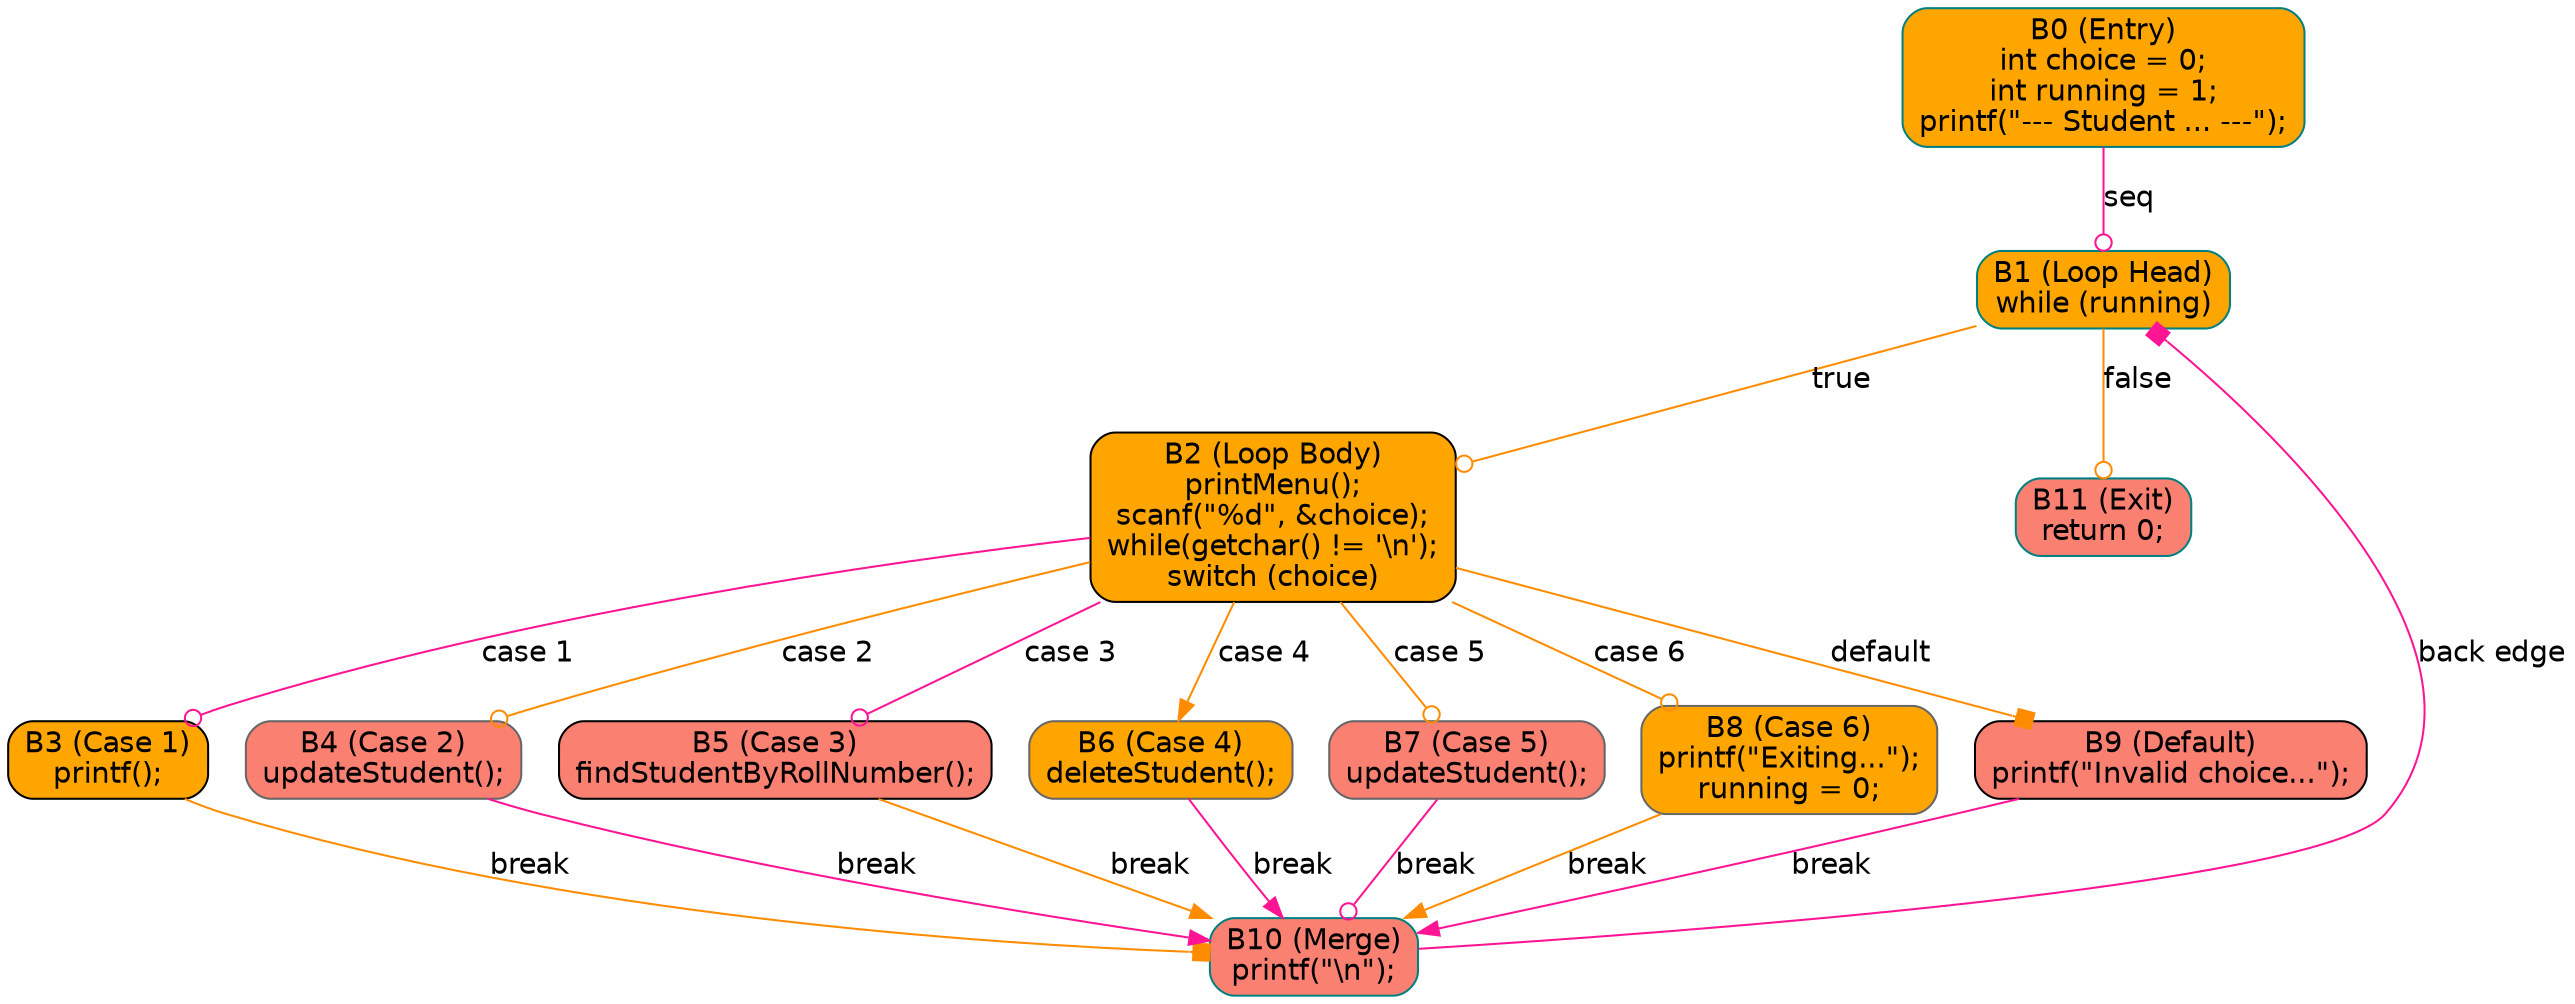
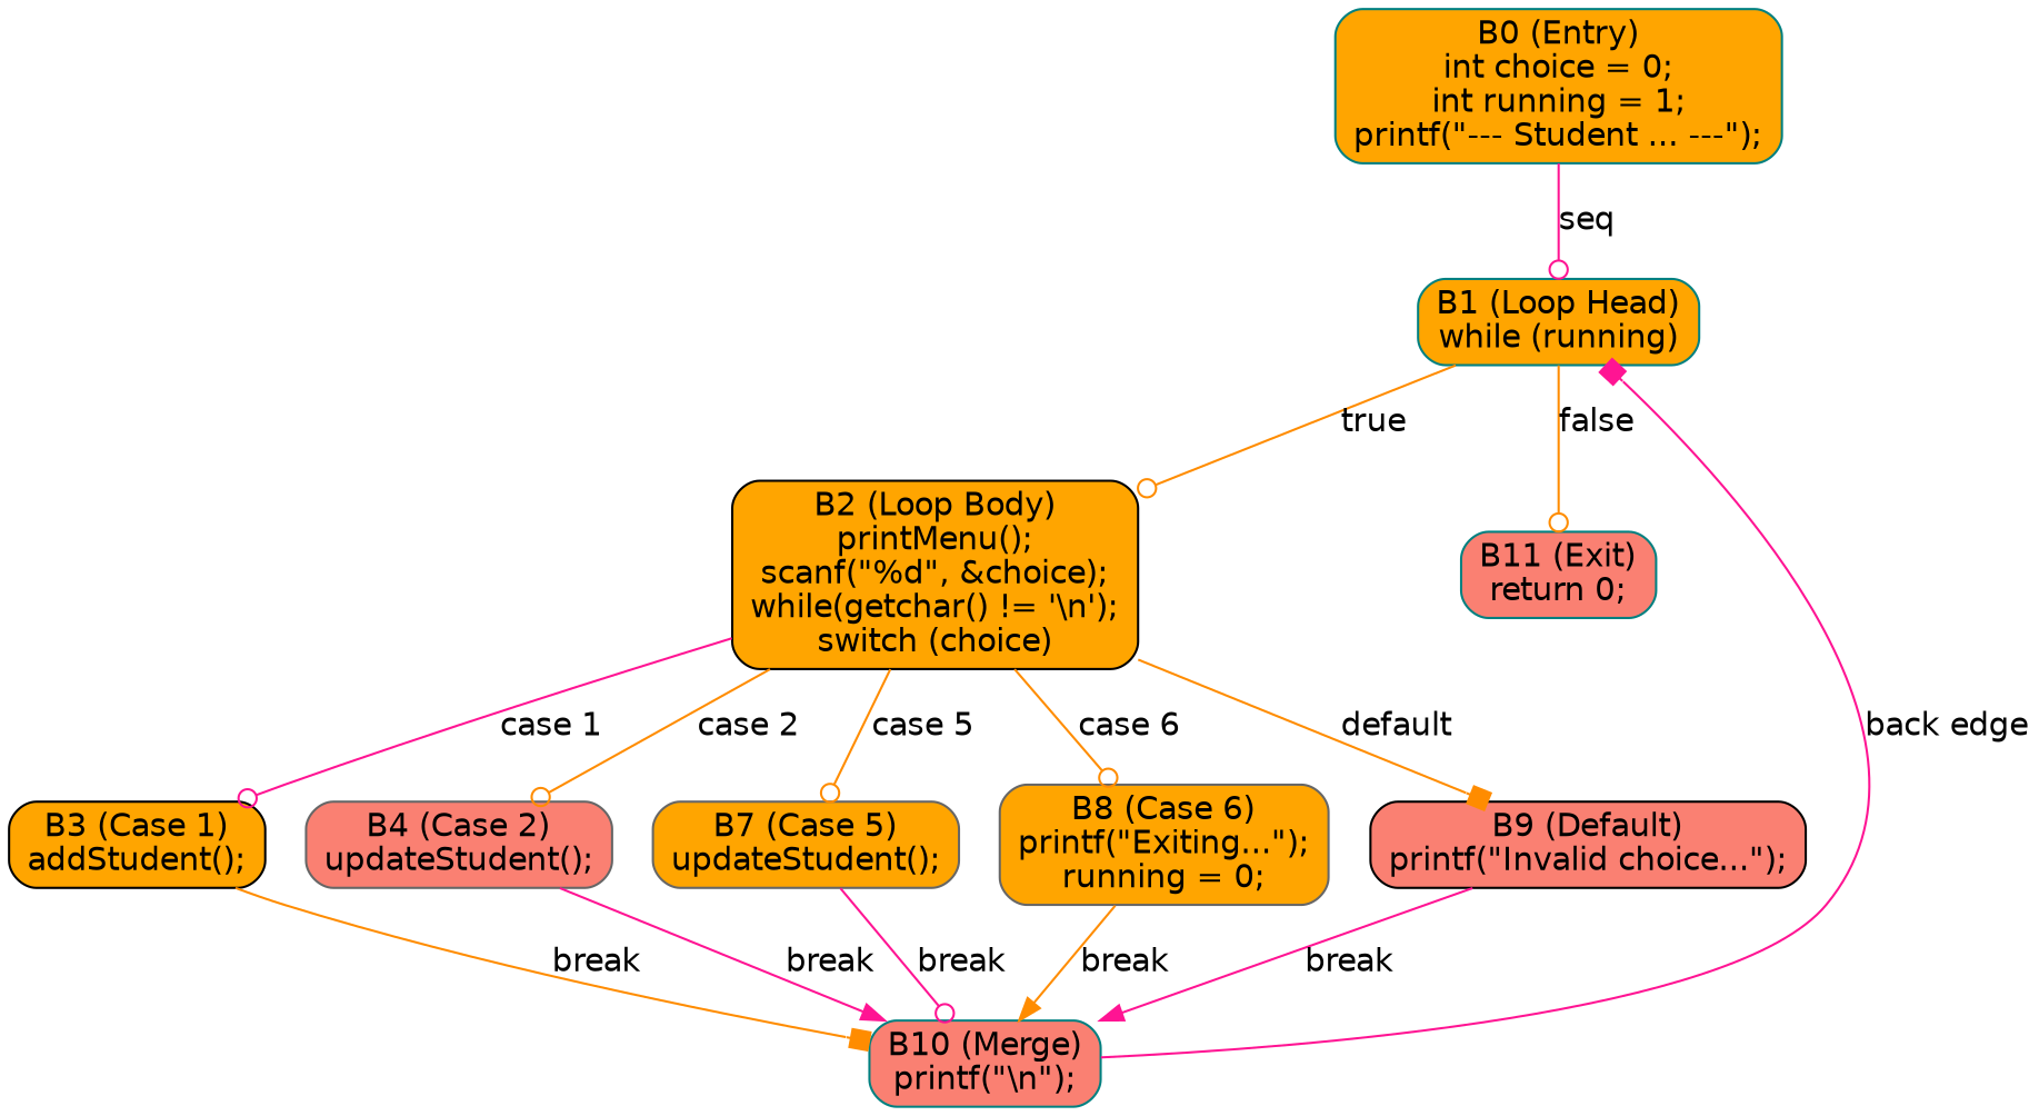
  digraph {
    fontname=Helvetica
    node [color=teal fillcolor=orange fontname=Helvetica shape=box style="rounded,filled"]
    edge [arrowhead=odot color=darkorange fontname=Helvetica]
    n1 [label="B0 (Entry)\nint choice = 0;\nint running = 1;\nprintf(\"--- Student ... ---\");"]
    n2 [label="B1 (Loop Head)\nwhile (running)"]
    n3 [color=black label="B2 (Loop Body)\nprintMenu();\nscanf(\"%d\", &choice);\nwhile(getchar() != '\\n');\nswitch (choice)"]
    n4 [fillcolor=salmon label="B11 (Exit)\nreturn 0;"]
-   n5 [color=black label="B3 (Case 1)\nprintf();"]
+   n5 [color=black label="B3 (Case 1)\naddStudent();"]
    n6 [color=gray40 fillcolor=salmon label="B4 (Case 2)\nupdateStudent();"]
-   n7 [color=black fillcolor=salmon label="B5 (Case 3)\nfindStudentByRollNumber();"]
-   n8 [color=gray40 label="B6 (Case 4)\ndeleteStudent();"]
-   n9 [color=gray40 fillcolor=salmon label="B7 (Case 5)\nupdateStudent();"]
+   n9 [color=gray40 label="B7 (Case 5)\nupdateStudent();"]
    n10 [color=gray40 label="B8 (Case 6)\nprintf(\"Exiting...\");\nrunning = 0;"]
    n11 [color=black fillcolor=salmon label="B9 (Default)\nprintf(\"Invalid choice...\");"]
    n12 [fillcolor=salmon label="B10 (Merge)\nprintf(\"\\n\");"]
    n1 -> n2 [color=deeppink label=seq]
    n2 -> n3 [label=true]
    n2 -> n4 [label=false]
    n3 -> n5 [color=deeppink label="case 1"]
    n3 -> n6 [label="case 2"]
-   n3 -> n7 [color=deeppink label="case 3"]
-   n3 -> n8 [arrowhead=normal label="case 4"]
    n3 -> n9 [label="case 5"]
    n3 -> n10 [label="case 6"]
    n3 -> n11 [arrowhead=box label=default]
    n5 -> n12 [arrowhead=box label=break]
    n6 -> n12 [arrowhead=normal color=deeppink label=break]
-   n7 -> n12 [arrowhead=normal label=break]
-   n8 -> n12 [arrowhead=normal color=deeppink label=break]
    n9 -> n12 [color=deeppink label=break]
    n10 -> n12 [arrowhead=normal label=break]
    n11 -> n12 [arrowhead=normal color=deeppink label=break]
    n12 -> n2 [arrowhead=box color=deeppink label="back edge"]
  }
